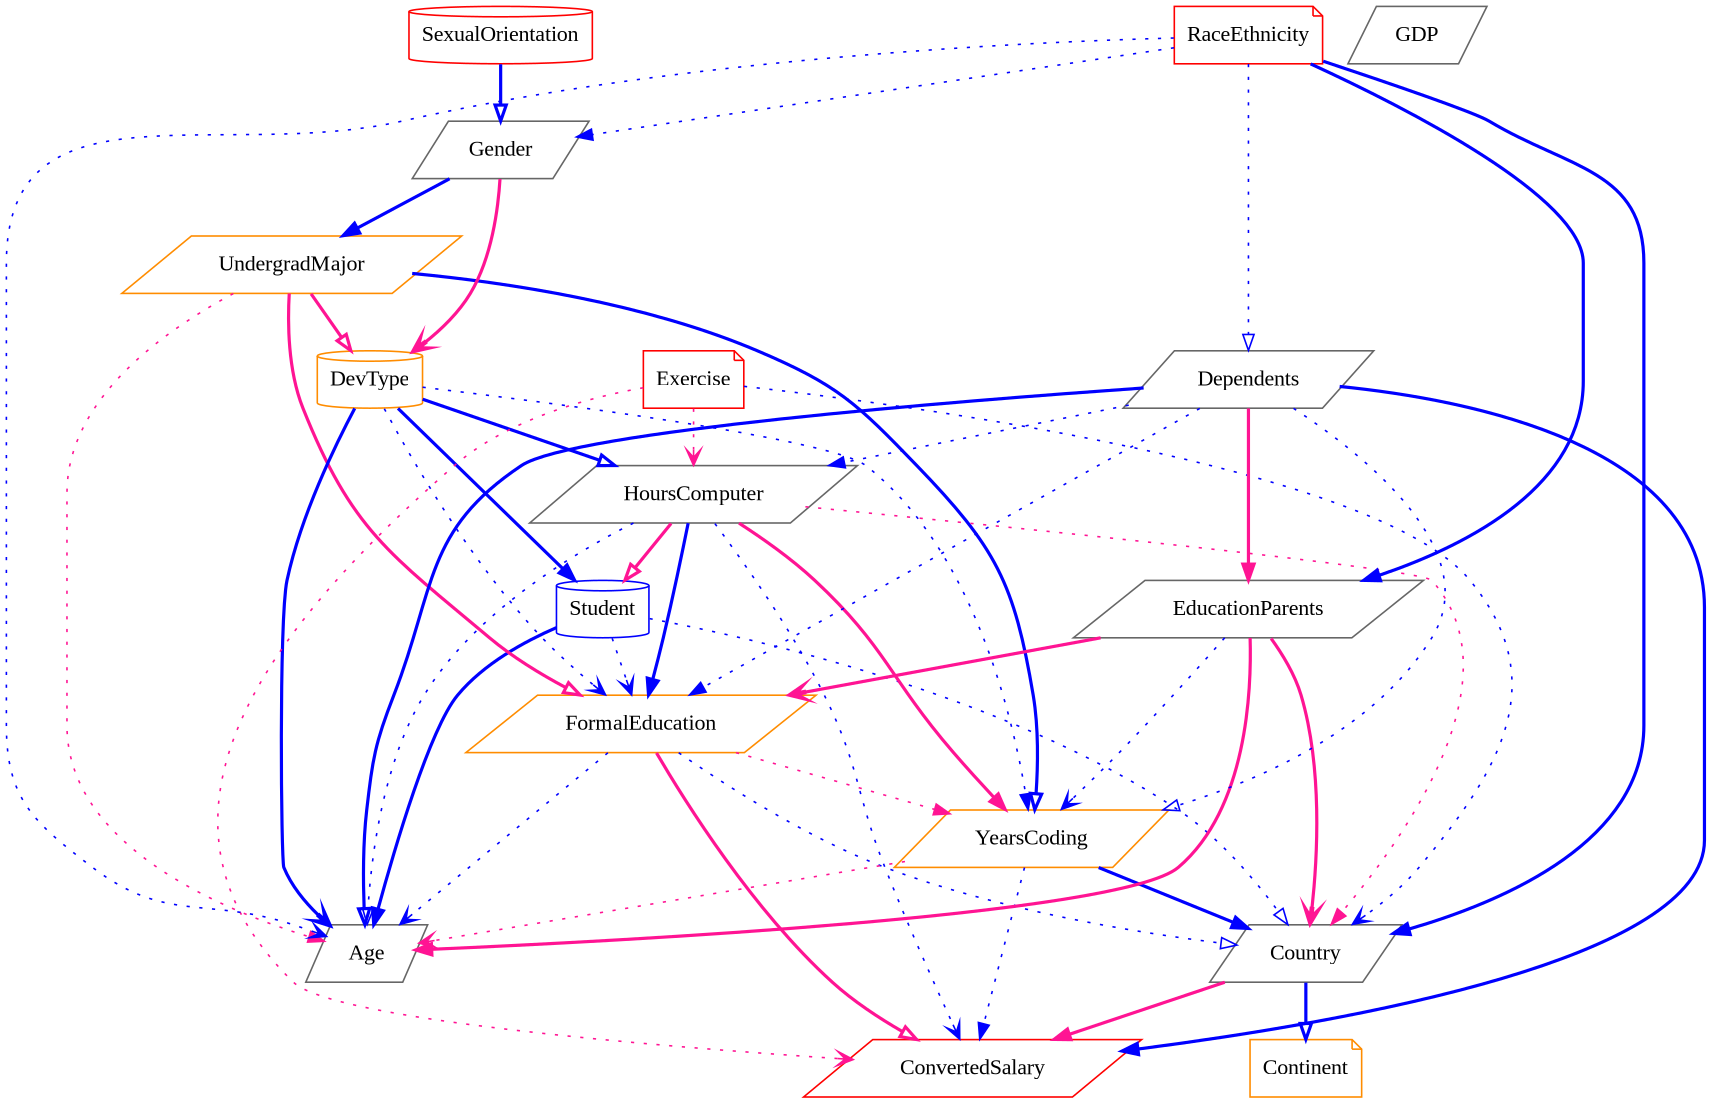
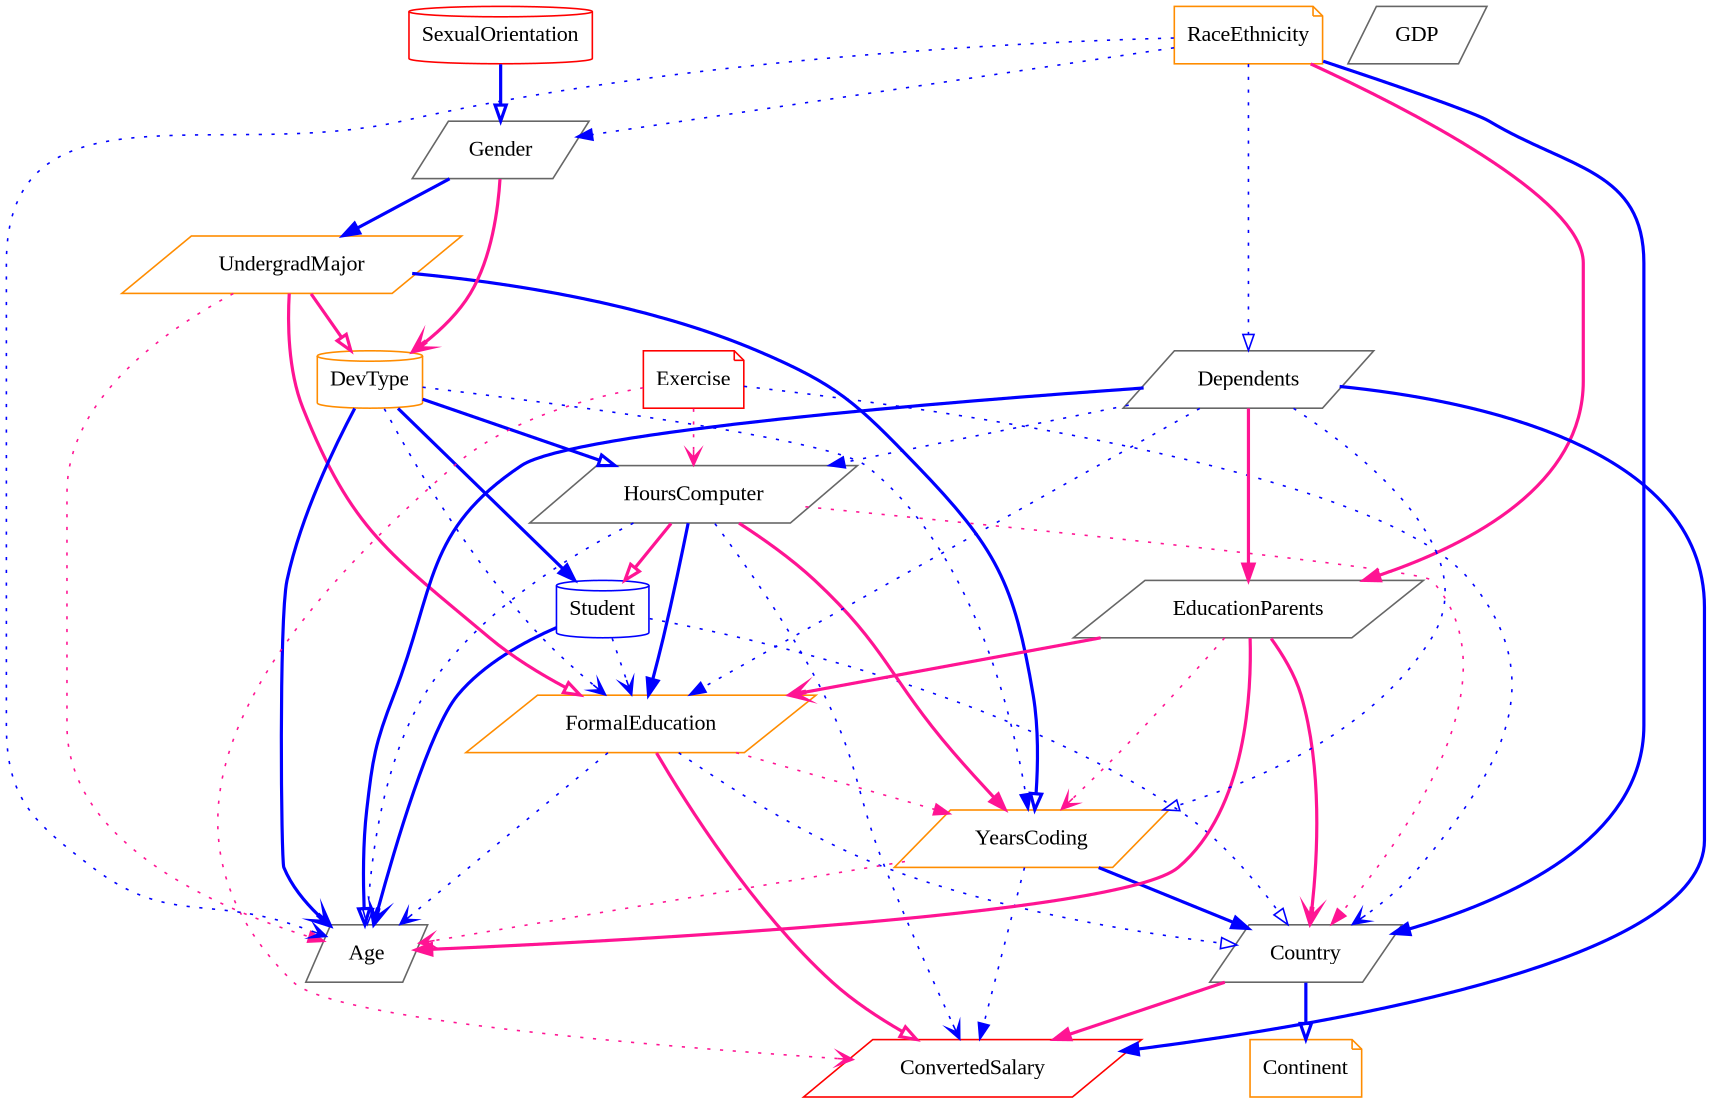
  digraph {
    fontname="Liberation Serif"
    node [color=gray40 fontname="Liberation Serif" shape=parallelogram]
    edge [arrowhead=normal color=blue fontname="Liberation Serif" style=bold]
    Continent [color=darkorange shape=note]
    Country
    ConvertedSalary [color=red]
    Student [color=blue shape=cylinder]
    FormalEducation [color=darkorange]
    Age
    YearsCoding [color=darkorange]
    UndergradMajor [color=darkorange]
    DevType [color=darkorange shape=cylinder]
    HoursComputer
    EducationParents
    Exercise [color=red shape=note]
    Gender
    SexualOrientation [color=red shape=cylinder]
-   RaceEthnicity [color=red shape=note]
+   RaceEthnicity [color=darkorange shape=note]
    Dependents
    GDP
    Country -> Continent [arrowhead=onormal]
    Country -> ConvertedSalary [color=deeppink]
    Student -> Country [arrowhead=onormal style=dotted]
    Student -> FormalEducation [arrowhead=vee style=dotted]
-   Student -> Age
+   Student -> Age [arrowhead=vee]
    FormalEducation -> Country [arrowhead=onormal style=dotted]
    FormalEducation -> ConvertedSalary [arrowhead=onormal color=deeppink]
    FormalEducation -> Age [arrowhead=vee style=dotted]
    FormalEducation -> YearsCoding [color=deeppink style=dotted]
    YearsCoding -> Country
    YearsCoding -> ConvertedSalary [style=dotted]
    YearsCoding -> Age [arrowhead=vee color=deeppink style=dotted]
    UndergradMajor -> FormalEducation [arrowhead=onormal color=deeppink]
    UndergradMajor -> Age [color=deeppink style=dotted]
    UndergradMajor -> YearsCoding [arrowhead=onormal]
    UndergradMajor -> DevType [arrowhead=onormal color=deeppink]
    DevType -> Student
    DevType -> FormalEducation [arrowhead=vee style=dotted]
    DevType -> Age [arrowhead=vee]
    DevType -> YearsCoding [style=dotted]
    DevType -> HoursComputer [arrowhead=onormal]
    HoursComputer -> Country [color=deeppink style=dotted]
    HoursComputer -> ConvertedSalary [arrowhead=vee style=dotted]
    HoursComputer -> Student [arrowhead=onormal color=deeppink]
    HoursComputer -> FormalEducation
    HoursComputer -> Age [arrowhead=onormal style=dotted]
    HoursComputer -> YearsCoding [color=deeppink]
    EducationParents -> Country [arrowhead=vee color=deeppink]
    EducationParents -> FormalEducation [arrowhead=vee color=deeppink]
    EducationParents -> Age [color=deeppink]
-   EducationParents -> YearsCoding [arrowhead=vee style=dotted]
+   EducationParents -> YearsCoding [arrowhead=vee color=deeppink style=dotted]
    Exercise -> Country [arrowhead=vee style=dotted]
    Exercise -> ConvertedSalary [arrowhead=vee color=deeppink style=dotted]
    Exercise -> HoursComputer [arrowhead=vee color=deeppink style=dotted]
    Gender -> UndergradMajor
    Gender -> DevType [arrowhead=vee color=deeppink]
    SexualOrientation -> Gender [arrowhead=onormal]
    RaceEthnicity -> Country
    RaceEthnicity -> Age [arrowhead=vee style=dotted]
-   RaceEthnicity -> EducationParents
+   RaceEthnicity -> EducationParents [color=deeppink]
    RaceEthnicity -> Gender [style=dotted]
    RaceEthnicity -> Dependents [arrowhead=onormal style=dotted]
    Dependents -> ConvertedSalary
    Dependents -> FormalEducation [style=dotted]
    Dependents -> Age [arrowhead=onormal]
    Dependents -> YearsCoding [arrowhead=onormal style=dotted]
    Dependents -> HoursComputer [style=dotted]
    Dependents -> EducationParents [color=deeppink]
  }
